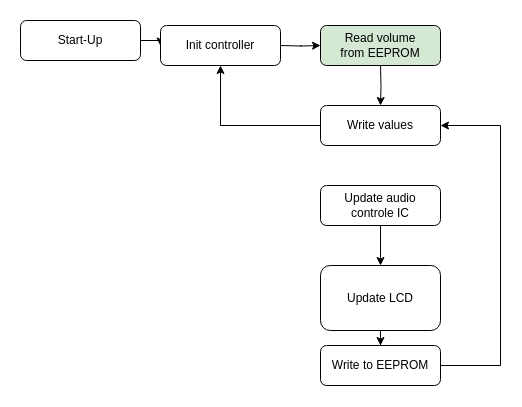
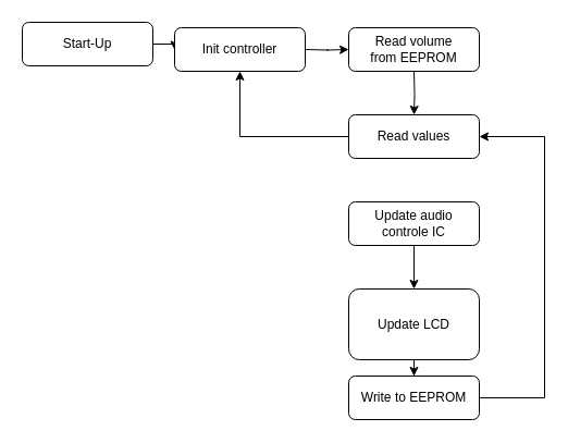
  <mxCell id="0" />
  <mxCell id="1" parent="0" />
  <mxCell id="2" value="" style="edgeStyle=orthogonalEdgeStyle;rounded=0;orthogonalLoop=1;jettySize=auto;html=1;" parent="1" source="3" edge="1"><mxGeometry relative="1" as="geometry"><mxPoint x="160" y="45" as="targetPoint" /></mxGeometry></mxCell>
  <mxCell id="3" value="Start-Up" style="rounded=1;whiteSpace=wrap;html=1;fontSize=12;glass=0;strokeWidth=1;shadow=0;" parent="1" vertex="1"><mxGeometry x="20" y="20" width="120" height="40" as="geometry" /></mxCell>
  <mxCell id="4" value="" style="edgeStyle=orthogonalEdgeStyle;rounded=0;orthogonalLoop=1;jettySize=auto;html=1;" parent="1" edge="1"><mxGeometry relative="1" as="geometry"><mxPoint x="280" y="45" as="sourcePoint" /><mxPoint x="320" y="45.029" as="targetPoint" /></mxGeometry></mxCell>
  <mxCell id="5" value="" style="edgeStyle=orthogonalEdgeStyle;rounded=0;orthogonalLoop=1;jettySize=auto;html=1;" parent="1" target="7" edge="1"><mxGeometry relative="1" as="geometry"><mxPoint x="380" y="65" as="sourcePoint" /></mxGeometry></mxCell>
  <mxCell id="6" value="" style="edgeStyle=orthogonalEdgeStyle;rounded=0;orthogonalLoop=1;jettySize=auto;html=1;" parent="1" source="7" target="14" edge="1"><mxGeometry relative="1" as="geometry" /></mxCell>
- <mxCell id="7" value="Write values" style="rounded=1;whiteSpace=wrap;html=1;fontSize=12;glass=0;strokeWidth=1;shadow=0;" parent="1" vertex="1"><mxGeometry x="320" y="105" width="120" height="40" as="geometry" /></mxCell>
+ <mxCell id="7" value="Read values" style="rounded=1;whiteSpace=wrap;html=1;fontSize=12;glass=0;strokeWidth=1;shadow=0;" parent="1" vertex="1"><mxGeometry x="320" y="105" width="120" height="40" as="geometry" /></mxCell>
  <mxCell id="8" value="" style="edgeStyle=orthogonalEdgeStyle;rounded=0;orthogonalLoop=1;jettySize=auto;html=1;" parent="1" source="9" target="11" edge="1"><mxGeometry relative="1" as="geometry" /></mxCell>
  <mxCell id="9" value="Update audio&lt;br&gt;controle IC" style="rounded=1;whiteSpace=wrap;html=1;fontSize=12;glass=0;strokeWidth=1;shadow=0;" parent="1" vertex="1"><mxGeometry x="320" y="185" width="120" height="40" as="geometry" /></mxCell>
  <mxCell id="10" value="" style="edgeStyle=orthogonalEdgeStyle;rounded=0;orthogonalLoop=1;jettySize=auto;html=1;" parent="1" source="11" target="13" edge="1"><mxGeometry relative="1" as="geometry" /></mxCell>
  <mxCell id="11" value="Update LCD" style="rounded=1;whiteSpace=wrap;html=1;fontSize=12;glass=0;strokeWidth=1;shadow=0;" parent="1" vertex="1"><mxGeometry x="320" y="265" width="120" height="65" as="geometry" /></mxCell>
  <mxCell id="12" value="" style="edgeStyle=orthogonalEdgeStyle;rounded=0;orthogonalLoop=1;jettySize=auto;html=1;entryX=1;entryY=0.5;entryDx=0;entryDy=0;" parent="1" source="13" target="7" edge="1"><mxGeometry relative="1" as="geometry"><mxPoint x="520" y="525" as="targetPoint" /><Array as="points"><mxPoint x="500" y="365" /><mxPoint x="500" y="125" /></Array></mxGeometry></mxCell>
  <mxCell id="13" value="Write to EEPROM" style="rounded=1;whiteSpace=wrap;html=1;fontSize=12;glass=0;strokeWidth=1;shadow=0;" parent="1" vertex="1"><mxGeometry x="320" y="345" width="120" height="40" as="geometry" /></mxCell>
  <mxCell id="14" value="Init controller" style="rounded=1;whiteSpace=wrap;html=1;fontSize=12;glass=0;strokeWidth=1;shadow=0;" vertex="1" parent="1"><mxGeometry x="160" y="25" width="120" height="40" as="geometry" /></mxCell>
- <mxCell id="15" value="Read volume&lt;br&gt;from EEPROM" style="rounded=1;whiteSpace=wrap;html=1;fontSize=12;glass=0;strokeWidth=1;shadow=0;fillColor=#d5e8d4;" vertex="1" parent="1"><mxGeometry x="320" y="25" width="120" height="40" as="geometry" /></mxCell>
+ <mxCell id="15" value="Read volume&lt;br&gt;from EEPROM" style="rounded=1;whiteSpace=wrap;html=1;fontSize=12;glass=0;strokeWidth=1;shadow=0;" vertex="1" parent="1"><mxGeometry x="320" y="25" width="120" height="40" as="geometry" /></mxCell>
